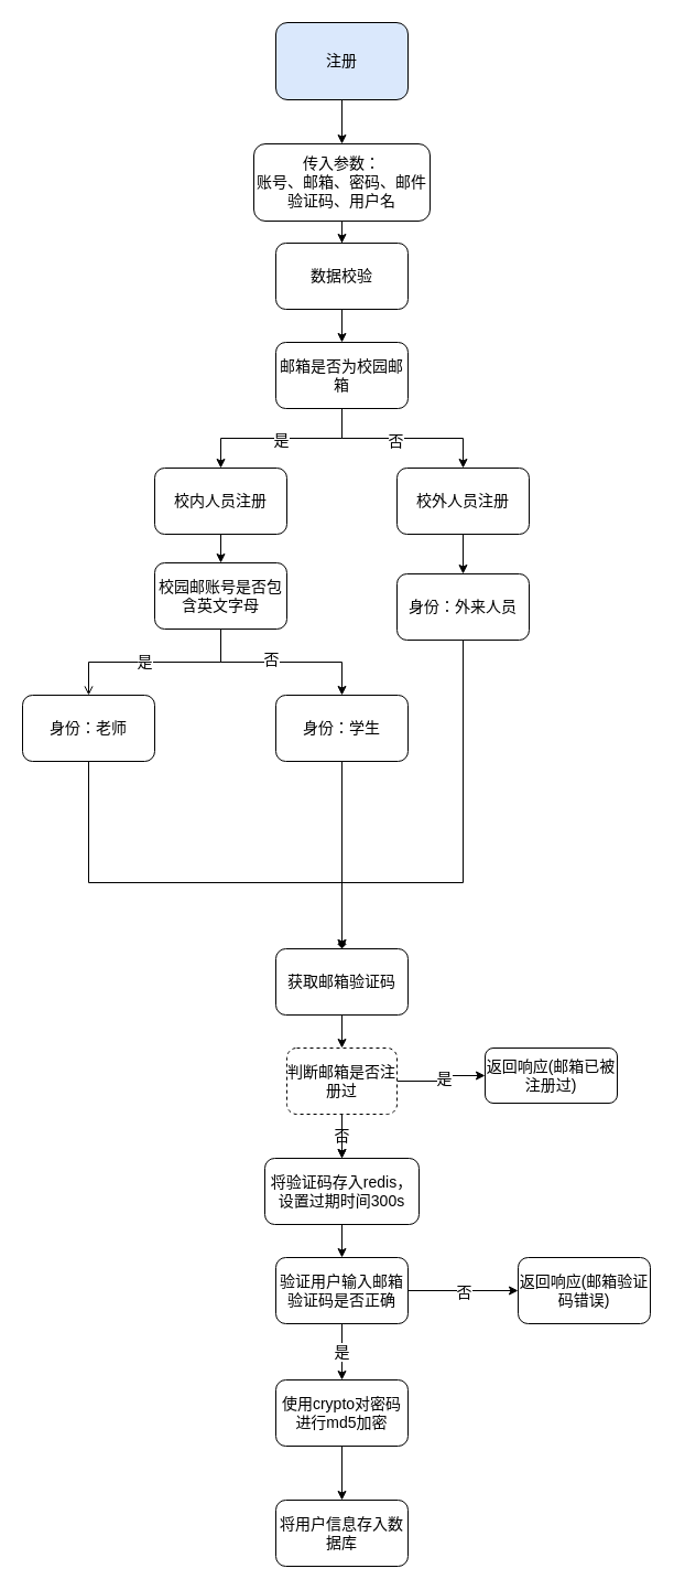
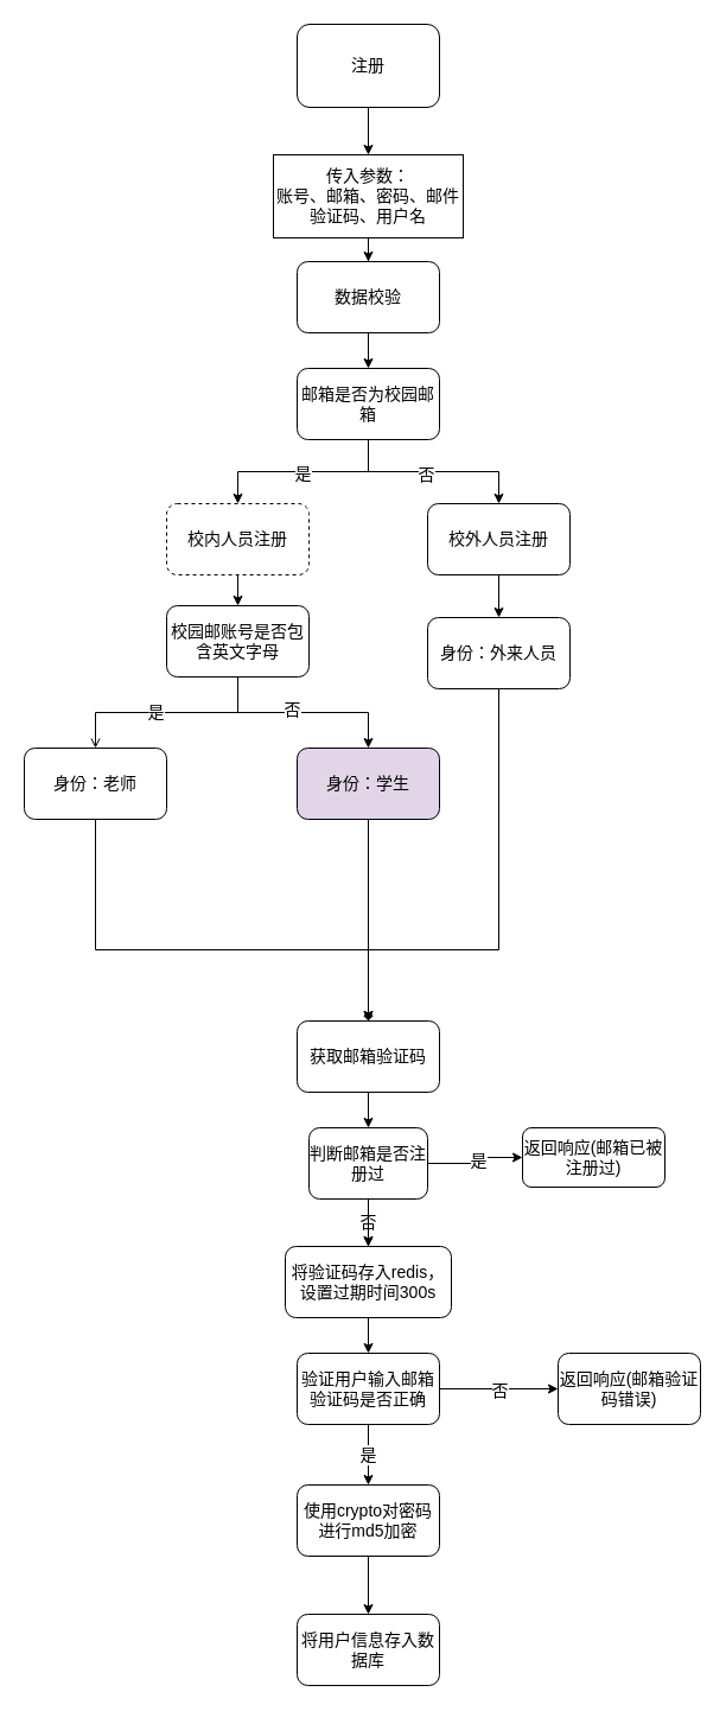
  <mxCell id="0" />
  <mxCell id="1" parent="0" />
  <mxCell id="2" style="edgeStyle=orthogonalEdgeStyle;rounded=0;orthogonalLoop=1;jettySize=auto;html=1;fontSize=14;" edge="1" parent="1" source="3" target="45"><mxGeometry relative="1" as="geometry" /></mxCell>
- <mxCell id="3" value="&lt;font style=&quot;font-size: 14px;&quot;&gt;注册&lt;/font&gt;" style="rounded=1;whiteSpace=wrap;html=1;fillColor=#dae8fc;" vertex="1" parent="1"><mxGeometry x="250" y="20" width="120" height="70" as="geometry" /></mxCell>
+ <mxCell id="3" value="&lt;font style=&quot;font-size: 14px;&quot;&gt;注册&lt;/font&gt;" style="rounded=1;whiteSpace=wrap;html=1;" vertex="1" parent="1"><mxGeometry x="250" y="20" width="120" height="70" as="geometry" /></mxCell>
  <mxCell id="4" style="edgeStyle=orthogonalEdgeStyle;rounded=0;orthogonalLoop=1;jettySize=auto;html=1;fontSize=14;" edge="1" parent="1" source="5" target="19"><mxGeometry relative="1" as="geometry" /></mxCell>
- <mxCell id="5" value="校内人员注册" style="rounded=1;whiteSpace=wrap;html=1;fontSize=14;" vertex="1" parent="1"><mxGeometry x="140" y="424" width="120" height="60" as="geometry" /></mxCell>
+ <mxCell id="5" value="校内人员注册" style="rounded=1;whiteSpace=wrap;html=1;fontSize=14;dashed=1;" vertex="1" parent="1"><mxGeometry x="140" y="424" width="120" height="60" as="geometry" /></mxCell>
  <mxCell id="6" style="edgeStyle=orthogonalEdgeStyle;rounded=0;orthogonalLoop=1;jettySize=auto;html=1;fontSize=14;" edge="1" parent="1" source="7" target="27"><mxGeometry relative="1" as="geometry" /></mxCell>
  <mxCell id="7" value="校外人员注册" style="rounded=1;whiteSpace=wrap;html=1;fontSize=14;" vertex="1" parent="1"><mxGeometry x="360" y="424" width="120" height="60" as="geometry" /></mxCell>
  <mxCell id="8" style="edgeStyle=orthogonalEdgeStyle;rounded=0;orthogonalLoop=1;jettySize=auto;html=1;fontSize=14;" edge="1" parent="1" source="9" target="14"><mxGeometry relative="1" as="geometry" /></mxCell>
  <mxCell id="9" value="数据校验" style="rounded=1;whiteSpace=wrap;html=1;fontSize=14;" vertex="1" parent="1"><mxGeometry x="250" y="220" width="120" height="60" as="geometry" /></mxCell>
  <mxCell id="10" style="edgeStyle=orthogonalEdgeStyle;rounded=0;orthogonalLoop=1;jettySize=auto;html=1;fontSize=14;" edge="1" parent="1" source="14" target="5"><mxGeometry relative="1" as="geometry" /></mxCell>
  <mxCell id="11" value="是" style="edgeLabel;html=1;align=center;verticalAlign=middle;resizable=0;points=[];fontSize=14;" vertex="1" connectable="0" parent="10"><mxGeometry x="0.012" y="1" relative="1" as="geometry"><mxPoint as="offset" /></mxGeometry></mxCell>
  <mxCell id="12" style="edgeStyle=orthogonalEdgeStyle;rounded=0;orthogonalLoop=1;jettySize=auto;html=1;fontSize=14;" edge="1" parent="1" source="14" target="7"><mxGeometry relative="1" as="geometry" /></mxCell>
  <mxCell id="13" value="否&lt;br&gt;" style="edgeLabel;html=1;align=center;verticalAlign=middle;resizable=0;points=[];fontSize=14;" vertex="1" connectable="0" parent="12"><mxGeometry x="-0.082" y="-2" relative="1" as="geometry"><mxPoint as="offset" /></mxGeometry></mxCell>
  <mxCell id="14" value="邮箱是否为校园邮箱" style="rounded=1;whiteSpace=wrap;html=1;fontSize=14;" vertex="1" parent="1"><mxGeometry x="250" y="310" width="120" height="60" as="geometry" /></mxCell>
  <mxCell id="15" style="edgeStyle=orthogonalEdgeStyle;rounded=0;orthogonalLoop=1;jettySize=auto;html=1;fontSize=14;endArrow=open;" edge="1" parent="1" source="19" target="21"><mxGeometry relative="1" as="geometry" /></mxCell>
  <mxCell id="16" value="是" style="edgeLabel;html=1;align=center;verticalAlign=middle;resizable=0;points=[];fontSize=14;" vertex="1" connectable="0" parent="15"><mxGeometry x="0.111" y="-1" relative="1" as="geometry"><mxPoint as="offset" /></mxGeometry></mxCell>
  <mxCell id="17" style="edgeStyle=orthogonalEdgeStyle;rounded=0;orthogonalLoop=1;jettySize=auto;html=1;fontSize=14;" edge="1" parent="1" source="19" target="23"><mxGeometry relative="1" as="geometry" /></mxCell>
  <mxCell id="18" value="否" style="edgeLabel;html=1;align=center;verticalAlign=middle;resizable=0;points=[];fontSize=14;" vertex="1" connectable="0" parent="17"><mxGeometry x="-0.118" y="3" relative="1" as="geometry"><mxPoint as="offset" /></mxGeometry></mxCell>
  <mxCell id="19" value="校园邮账号是否包含英文字母" style="rounded=1;whiteSpace=wrap;html=1;fontSize=14;" vertex="1" parent="1"><mxGeometry x="140" y="510" width="120" height="60" as="geometry" /></mxCell>
  <mxCell id="20" style="edgeStyle=orthogonalEdgeStyle;rounded=0;orthogonalLoop=1;jettySize=auto;html=1;fontSize=14;" edge="1" parent="1" source="21" target="25"><mxGeometry relative="1" as="geometry"><Array as="points"><mxPoint x="80" y="800" /><mxPoint x="310" y="800" /></Array></mxGeometry></mxCell>
  <mxCell id="21" value="身份：老师" style="rounded=1;whiteSpace=wrap;html=1;fontSize=14;" vertex="1" parent="1"><mxGeometry x="20" y="630" width="120" height="60" as="geometry" /></mxCell>
  <mxCell id="22" style="edgeStyle=orthogonalEdgeStyle;rounded=0;orthogonalLoop=1;jettySize=auto;html=1;fontSize=14;endArrow=diamond;" edge="1" parent="1" source="23" target="25"><mxGeometry relative="1" as="geometry" /></mxCell>
- <mxCell id="23" value="身份：学生" style="rounded=1;whiteSpace=wrap;html=1;fontSize=14;" vertex="1" parent="1"><mxGeometry x="250" y="630" width="120" height="60" as="geometry" /></mxCell>
+ <mxCell id="23" value="身份：学生" style="rounded=1;whiteSpace=wrap;html=1;fontSize=14;fillColor=#e1d5e7;" vertex="1" parent="1"><mxGeometry x="250" y="630" width="120" height="60" as="geometry" /></mxCell>
  <mxCell id="24" style="edgeStyle=orthogonalEdgeStyle;rounded=0;orthogonalLoop=1;jettySize=auto;html=1;fontSize=14;" edge="1" parent="1" source="25" target="40"><mxGeometry relative="1" as="geometry" /></mxCell>
  <mxCell id="25" value="获取邮箱验证码" style="rounded=1;whiteSpace=wrap;html=1;fontSize=14;" vertex="1" parent="1"><mxGeometry x="250" y="860" width="120" height="60" as="geometry" /></mxCell>
  <mxCell id="26" style="edgeStyle=orthogonalEdgeStyle;rounded=0;orthogonalLoop=1;jettySize=auto;html=1;fontSize=14;" edge="1" parent="1" source="27" target="25"><mxGeometry relative="1" as="geometry"><Array as="points"><mxPoint x="420" y="800" /><mxPoint x="310" y="800" /></Array></mxGeometry></mxCell>
  <mxCell id="27" value="身份：外来人员" style="rounded=1;whiteSpace=wrap;html=1;fontSize=14;" vertex="1" parent="1"><mxGeometry x="360" y="520" width="120" height="60" as="geometry" /></mxCell>
  <mxCell id="28" style="edgeStyle=orthogonalEdgeStyle;rounded=0;orthogonalLoop=1;jettySize=auto;html=1;fontSize=14;" edge="1" parent="1" source="29" target="35"><mxGeometry relative="1" as="geometry" /></mxCell>
  <mxCell id="29" value="将验证码存入redis，设置过期时间300s" style="rounded=1;whiteSpace=wrap;html=1;fontSize=14;" vertex="1" parent="1"><mxGeometry x="240" y="1050" width="140" height="60" as="geometry" /></mxCell>
  <mxCell id="30" style="edgeStyle=orthogonalEdgeStyle;rounded=0;orthogonalLoop=1;jettySize=auto;html=1;fontSize=14;" edge="1" parent="1" source="31" target="43"><mxGeometry relative="1" as="geometry" /></mxCell>
  <mxCell id="31" value="使用crypto对密码进行md5加密" style="rounded=1;whiteSpace=wrap;html=1;fontSize=14;" vertex="1" parent="1"><mxGeometry x="250" y="1251" width="120" height="60" as="geometry" /></mxCell>
  <mxCell id="32" value="是" style="edgeStyle=orthogonalEdgeStyle;rounded=0;orthogonalLoop=1;jettySize=auto;html=1;fontSize=14;" edge="1" parent="1" source="35" target="31"><mxGeometry relative="1" as="geometry" /></mxCell>
  <mxCell id="33" style="edgeStyle=orthogonalEdgeStyle;rounded=0;orthogonalLoop=1;jettySize=auto;html=1;fontSize=14;" edge="1" parent="1" source="35" target="42"><mxGeometry relative="1" as="geometry" /></mxCell>
  <mxCell id="34" value="否" style="edgeLabel;html=1;align=center;verticalAlign=middle;resizable=0;points=[];fontSize=14;" vertex="1" connectable="0" parent="33"><mxGeometry y="-1" relative="1" as="geometry"><mxPoint as="offset" /></mxGeometry></mxCell>
  <mxCell id="35" value="验证用户输入邮箱验证码是否正确" style="rounded=1;whiteSpace=wrap;html=1;fontSize=14;" vertex="1" parent="1"><mxGeometry x="250" y="1140" width="120" height="60" as="geometry" /></mxCell>
  <mxCell id="36" value="否" style="edgeStyle=orthogonalEdgeStyle;rounded=0;orthogonalLoop=1;jettySize=auto;html=1;fontSize=14;" edge="1" parent="1" source="40" target="29"><mxGeometry relative="1" as="geometry" /></mxCell>
  <mxCell id="37" style="edgeStyle=orthogonalEdgeStyle;rounded=0;orthogonalLoop=1;jettySize=auto;html=1;fontSize=14;" edge="1" parent="1" source="40" target="41"><mxGeometry relative="1" as="geometry" /></mxCell>
  <mxCell id="38" value="是" style="edgeLabel;html=1;align=center;verticalAlign=middle;resizable=0;points=[];fontSize=14;" vertex="1" connectable="0" parent="37"><mxGeometry x="0.1" y="-2" relative="1" as="geometry"><mxPoint as="offset" /></mxGeometry></mxCell>
  <mxCell id="39" value="" style="edgeStyle=orthogonalEdgeStyle;rounded=0;orthogonalLoop=1;jettySize=auto;html=1;fontSize=14;" edge="1" parent="1" source="40" target="29"><mxGeometry relative="1" as="geometry" /></mxCell>
- <mxCell id="40" value="判断邮箱是否注册过" style="rounded=1;whiteSpace=wrap;html=1;fontSize=14;dashed=1;" vertex="1" parent="1"><mxGeometry x="260" y="950" width="100" height="60" as="geometry" /></mxCell>
+ <mxCell id="40" value="判断邮箱是否注册过" style="rounded=1;whiteSpace=wrap;html=1;fontSize=14;" vertex="1" parent="1"><mxGeometry x="260" y="950" width="100" height="60" as="geometry" /></mxCell>
  <mxCell id="41" value="返回响应(邮箱已被注册过)" style="rounded=1;whiteSpace=wrap;html=1;fontSize=14;" vertex="1" parent="1"><mxGeometry x="440" y="950" width="120" height="50" as="geometry" /></mxCell>
  <mxCell id="42" value="返回响应(邮箱验证码错误)" style="rounded=1;whiteSpace=wrap;html=1;fontSize=14;" vertex="1" parent="1"><mxGeometry x="470" y="1140" width="120" height="60" as="geometry" /></mxCell>
  <mxCell id="43" value="将用户信息存入数据库" style="rounded=1;whiteSpace=wrap;html=1;fontSize=14;" vertex="1" parent="1"><mxGeometry x="250" y="1360" width="120" height="60" as="geometry" /></mxCell>
  <mxCell id="44" style="edgeStyle=orthogonalEdgeStyle;rounded=0;orthogonalLoop=1;jettySize=auto;html=1;fontSize=14;" edge="1" parent="1" source="45" target="9"><mxGeometry relative="1" as="geometry" /></mxCell>
- <mxCell id="45" value="传入参数：&lt;br&gt;账号、邮箱、密码、邮件验证码、用户名" style="rounded=1;whiteSpace=wrap;html=1;fontSize=14;" vertex="1" parent="1"><mxGeometry x="230" y="130" width="160" height="70" as="geometry" /></mxCell>
+ <mxCell id="45" value="传入参数：&lt;br&gt;账号、邮箱、密码、邮件验证码、用户名" style="whiteSpace=wrap;html=1;fontSize=14;rounded=0;" vertex="1" parent="1"><mxGeometry x="230" y="130" width="160" height="70" as="geometry" /></mxCell>
